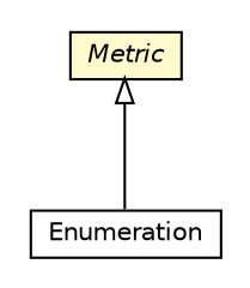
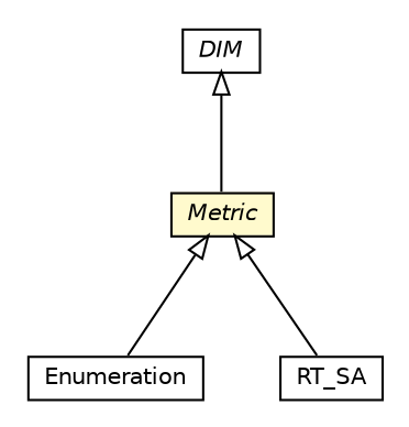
  digraph {
    nodesep=0.25
    ranksep=0.5
    node [fontcolor=black fontname=Helvetica fontsize=10.0 shape=plaintext]
    edge [arrowtail=empty dir=back fontname=Helvetica fontsize=10 headport=p labelfontname=Helvetica labelfontsize=10 tailport=p]
    n1 [label=<<table title="org.universAAL.lddi.lib.ieeex73std.x73.p20601.dim.Enumeration" border="0" cellborder="1" cellspacing="0" cellpadding="2" port="p" href="./Enumeration.html"> 		<tr><td><table border="0" cellspacing="0" cellpadding="1"> <tr><td align="center" balign="center"> Enumeration </td></tr> 		</table></td></tr> 		</table>>]
+   n2 [label=<<table title="org.universAAL.lddi.lib.ieeex73std.x73.p20601.dim.DIM" border="0" cellborder="1" cellspacing="0" cellpadding="2" port="p" href="./DIM.html"> 		<tr><td><table border="0" cellspacing="0" cellpadding="1"> <tr><td align="center" balign="center"><font face="Helvetica-Oblique"> DIM </font></td></tr> 		</table></td></tr> 		</table>>]
    n3 [label=<<table title="org.universAAL.lddi.lib.ieeex73std.x73.p20601.dim.Metric" border="0" cellborder="1" cellspacing="0" cellpadding="2" port="p" bgcolor="lemonChiffon" href="./Metric.html"> 		<tr><td><table border="0" cellspacing="0" cellpadding="1"> <tr><td align="center" balign="center"><font face="Helvetica-Oblique"> Metric </font></td></tr> 		</table></td></tr> 		</table>>]
+   n4 [label=<<table title="org.universAAL.lddi.lib.ieeex73std.x73.p20601.dim.RT_SA" border="0" cellborder="1" cellspacing="0" cellpadding="2" port="p" href="./RT_SA.html"> 		<tr><td><table border="0" cellspacing="0" cellpadding="1"> <tr><td align="center" balign="center"> RT_SA </td></tr> 		</table></td></tr> 		</table>>]
+   n2 -> n3
    n3 -> n1
+   n3 -> n4
  }
